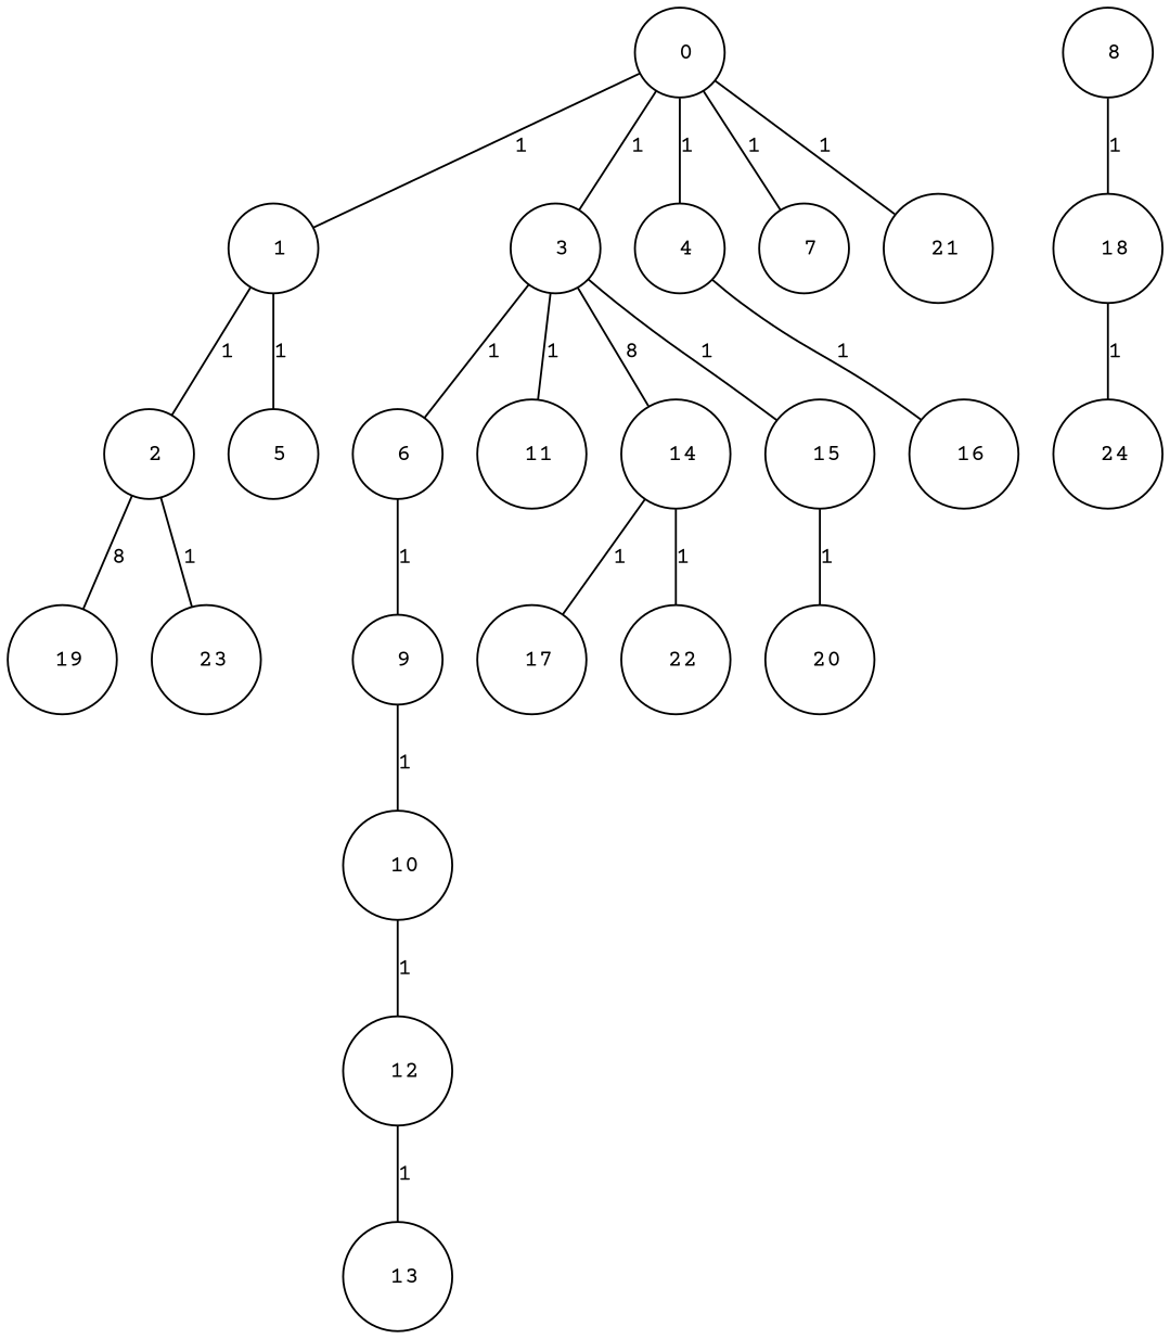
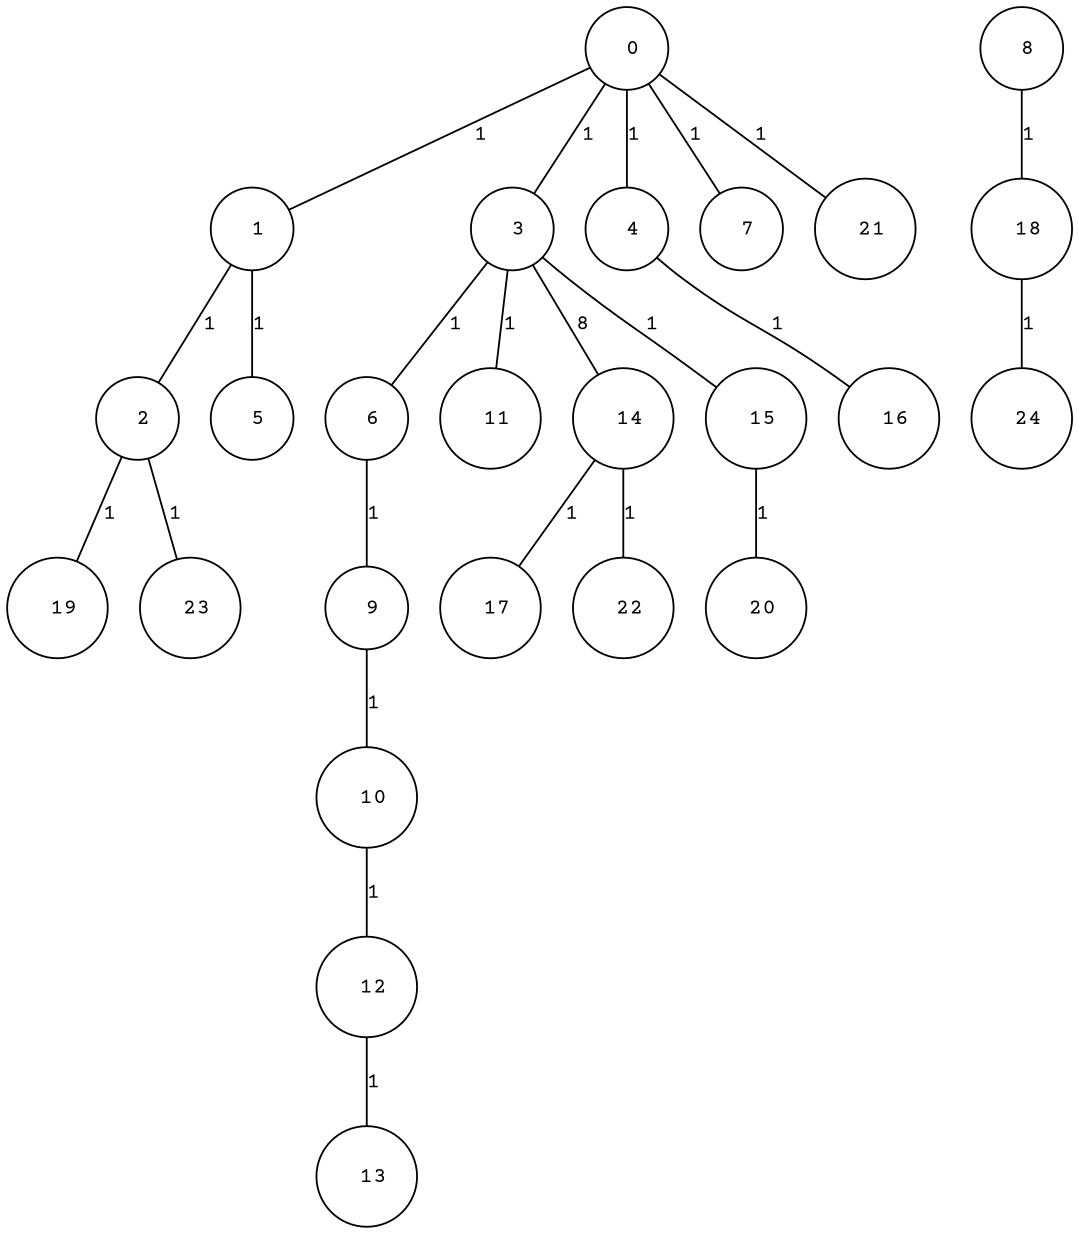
  graph {
    fixedsize="true;"
    fontname="Courier Prime"
    node [color=black fontname="Courier Prime" fontsize=12 hight=.12 shape=circle]
    edge [fontname="Courier Prime" fontsize=12]
    n1 [label=" 0" width=.12]
    n2 [label=" 1" width=.12]
    n3 [label=" 3" width=.12]
    n4 [label=" 4" width=.12]
    n5 [label=" 7" width=.12]
    n6 [label=" 21" width=.12]
    n7 [label=" 2" width=.12]
    n8 [label=" 5" width=.12]
    n9 [label=" 6" width=.12]
    n10 [label=" 11" width=.12]
    n11 [label=" 14" width=.12]
    n12 [label=" 15" width=.12]
    n13 [label=" 16" width=.12]
    n14 [label=" 19" width=.12]
    n15 [label=" 23" width=.12]
    n16 [label=" 8" width=.12]
    n17 [label=" 18" width=.12]
    n18 [label=" 9" width=.12]
    n19 [label=" 17" width=.12]
    n20 [label=" 22" width=.12]
    n21 [label=" 20" width=.12]
    n22 [label=" 10" width=.12]
    n23 [label=" 24" width=.12]
    n24 [label=" 12" width=.12]
    n25 [label=" 13" width=.12]
    n1 -- n2 [label=1]
    n1 -- n3 [label=1]
    n1 -- n4 [label=1]
    n1 -- n5 [label=1]
    n1 -- n6 [label=1]
    n2 -- n7 [label=1]
    n2 -- n8 [label=1]
    n3 -- n9 [label=1]
    n3 -- n10 [label=1]
    n3 -- n11 [label=8]
    n3 -- n12 [label=1]
    n4 -- n13 [label=1]
-   n7 -- n14 [label=8]
+   n7 -- n14 [label=1]
    n7 -- n15 [label=1]
    n9 -- n18 [label=1]
    n11 -- n19 [label=1]
    n11 -- n20 [label=1]
    n12 -- n21 [label=1]
    n16 -- n17 [label=1]
    n17 -- n23 [label=1]
    n18 -- n22 [label=1]
    n22 -- n24 [label=1]
    n24 -- n25 [label=1]
  }
